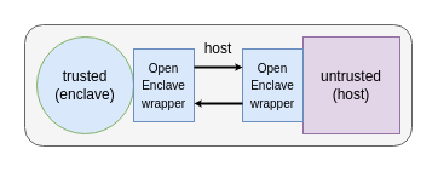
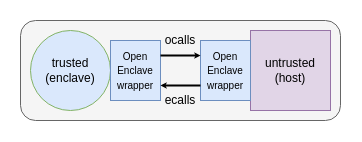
  <mxCell id="0" />
  <mxCell id="1" parent="0" />
  <mxCell id="2" value="" style="rounded=1;whiteSpace=wrap;html=1;fillColor=#f5f5f5;strokeColor=#666666;fontColor=#333333;" vertex="1" parent="1"><mxGeometry x="20" y="20" width="320" height="100" as="geometry" /></mxCell>
  <mxCell id="3" value="untrusted (host)" style="whiteSpace=wrap;html=1;aspect=fixed;fillColor=#e1d5e7;strokeColor=#9673a6;rounded=0;" vertex="1" parent="1"><mxGeometry x="250" y="30" width="80" height="80" as="geometry" /></mxCell>
  <mxCell id="4" value="trusted (enclave)" style="ellipse;whiteSpace=wrap;html=1;aspect=fixed;fillColor=#dae8fc;strokeColor=#82b366;" vertex="1" parent="1"><mxGeometry x="30" y="30" width="80" height="80" as="geometry" /></mxCell>
- <mxCell id="5" value="host" style="text;html=1;strokeColor=none;fillColor=none;align=center;verticalAlign=middle;whiteSpace=wrap;rounded=0;" vertex="1" parent="1"><mxGeometry x="160" y="30" width="40" height="20" as="geometry" /></mxCell>
+ <mxCell id="5" value="ocalls" style="text;html=1;strokeColor=none;fillColor=none;align=center;verticalAlign=middle;whiteSpace=wrap;rounded=0;" vertex="1" parent="1"><mxGeometry x="160" y="30" width="40" height="20" as="geometry" /></mxCell>
+ <mxCell id="6" value="ecalls" style="text;html=1;strokeColor=none;fillColor=none;align=center;verticalAlign=middle;whiteSpace=wrap;rounded=0;" vertex="1" parent="1"><mxGeometry x="160" y="90" width="40" height="20" as="geometry" /></mxCell>
  <mxCell id="7" value="&lt;font style=&quot;font-size: 10px&quot;&gt;Open Enclave wrapper&lt;/font&gt;" style="rounded=0;whiteSpace=wrap;html=1;fillColor=#dae8fc;strokeColor=#6c8ebf;" vertex="1" parent="1"><mxGeometry x="110" y="40" width="50" height="60" as="geometry" /></mxCell>
  <mxCell id="8" value="&lt;font style=&quot;font-size: 10px&quot;&gt;Open Enclave wrapper&lt;/font&gt;" style="rounded=0;whiteSpace=wrap;html=1;fillColor=#dae8fc;strokeColor=#6c8ebf;" vertex="1" parent="1"><mxGeometry x="200" y="40" width="50" height="60" as="geometry" /></mxCell>
  <mxCell id="9" value="" style="endArrow=classic;html=1;startSize=6;endSize=0;strokeWidth=2;entryX=0;entryY=0.25;entryDx=0;entryDy=0;exitX=1;exitY=0.25;exitDx=0;exitDy=0;" edge="1" parent="1" source="7" target="8"><mxGeometry width="50" height="50" relative="1" as="geometry"><mxPoint x="170" y="120" as="sourcePoint" /><mxPoint x="220" y="70" as="targetPoint" /></mxGeometry></mxCell>
  <mxCell id="10" value="" style="endArrow=classic;html=1;startSize=6;endSize=0;strokeWidth=2;entryX=1;entryY=0.75;entryDx=0;entryDy=0;exitX=0;exitY=0.75;exitDx=0;exitDy=0;" edge="1" parent="1" source="8" target="7"><mxGeometry width="50" height="50" relative="1" as="geometry"><mxPoint x="170" y="120" as="sourcePoint" /><mxPoint x="220" y="70" as="targetPoint" /></mxGeometry></mxCell>
